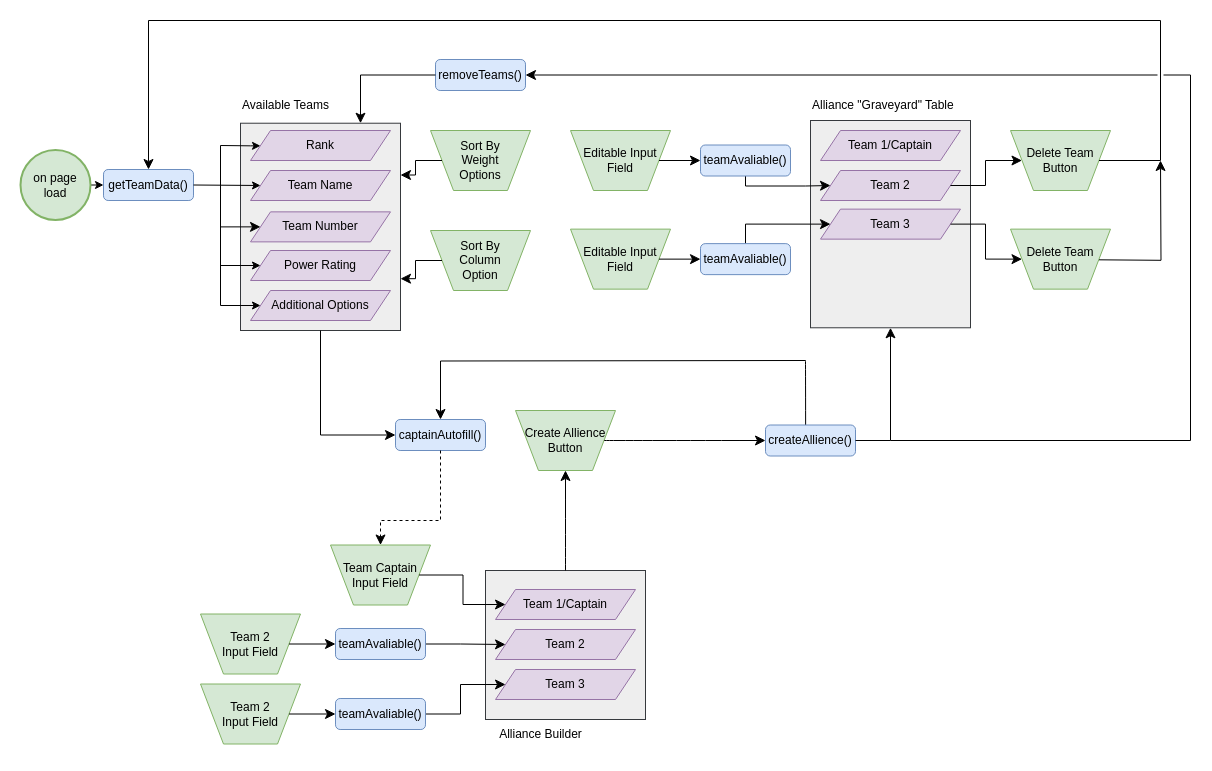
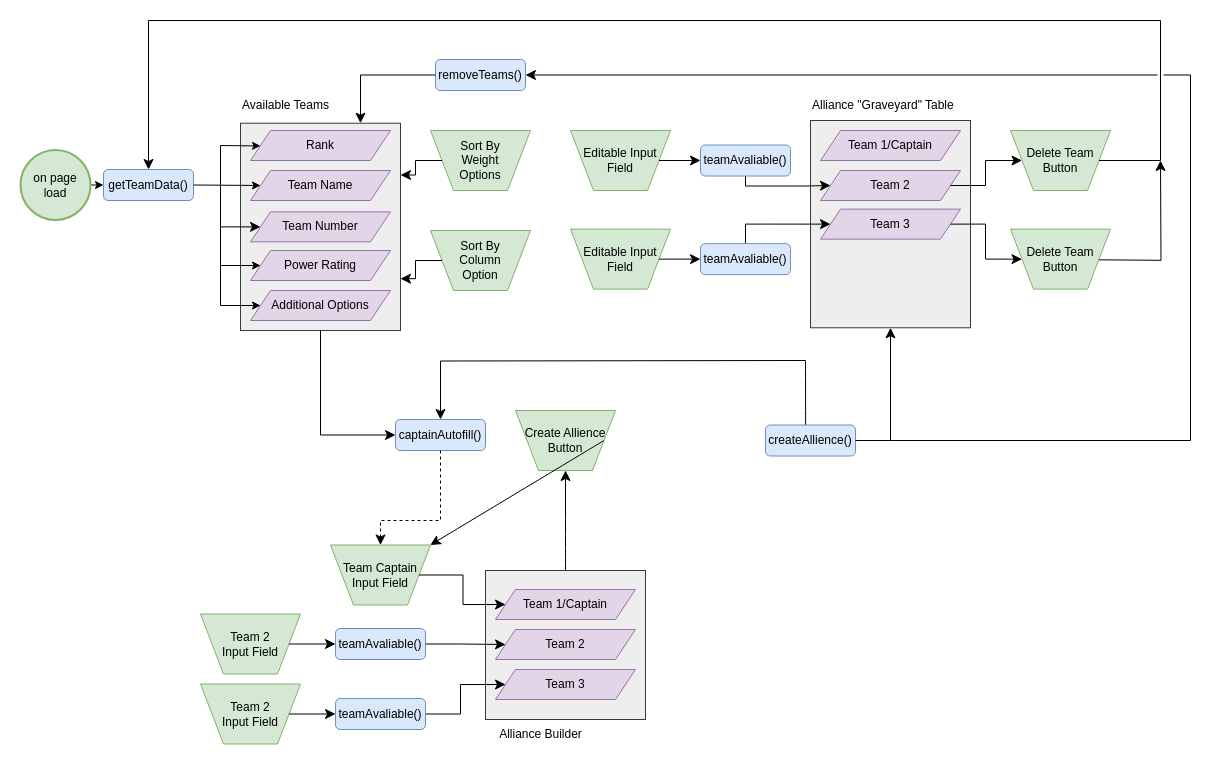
  <mxCell id="0" />
  <mxCell id="1" parent="0" />
  <mxCell id="2" value="" style="group" connectable="0" vertex="1" parent="1"><mxGeometry x="240" y="90" width="160" height="240" as="geometry" /></mxCell>
  <mxCell id="3" value="" style="rounded=0;whiteSpace=wrap;html=1;fillColor=#eeeeee;strokeColor=#36393d;" vertex="1" parent="2"><mxGeometry y="32.724" width="160" height="207.276" as="geometry" /></mxCell>
  <mxCell id="4" value="Available Teams" style="text;html=1;align=left;verticalAlign=middle;resizable=0;points=[];autosize=1;strokeColor=none;fillColor=none;" vertex="1" parent="2"><mxGeometry width="110" height="30" as="geometry" /></mxCell>
  <mxCell id="5" value="Power Rating" style="shape=parallelogram;perimeter=parallelogramPerimeter;whiteSpace=wrap;html=1;fixedSize=1;rounded=0;fillColor=#E1D5E7;strokeColor=#9673a6;" vertex="1" parent="2"><mxGeometry x="10" y="160" width="140" height="30" as="geometry" /></mxCell>
  <mxCell id="6" value="Additional Options" style="shape=parallelogram;perimeter=parallelogramPerimeter;whiteSpace=wrap;html=1;fixedSize=1;rounded=0;fillColor=#E1D5E7;strokeColor=#9673a6;" vertex="1" parent="2"><mxGeometry x="10" y="200" width="140" height="30" as="geometry" /></mxCell>
  <mxCell id="7" value="Team Number" style="shape=parallelogram;perimeter=parallelogramPerimeter;whiteSpace=wrap;html=1;fixedSize=1;rounded=0;fillColor=#E1D5E7;strokeColor=#9673a6;" vertex="1" parent="2"><mxGeometry x="10" y="121.36" width="140" height="30" as="geometry" /></mxCell>
  <mxCell id="8" value="getTeamData()" style="rounded=1;whiteSpace=wrap;html=1;fillColor=#dae8fc;strokeColor=#6c8ebf;" vertex="1" parent="1"><mxGeometry x="103" y="169" width="90" height="31" as="geometry" /></mxCell>
  <mxCell id="9" style="edgeStyle=orthogonalEdgeStyle;rounded=0;orthogonalLoop=1;jettySize=auto;html=1;exitX=1;exitY=0.5;exitDx=0;exitDy=0;exitPerimeter=0;entryX=0;entryY=0.5;entryDx=0;entryDy=0;" edge="1" parent="1" source="10" target="8"><mxGeometry relative="1" as="geometry" /></mxCell>
  <mxCell id="10" value="on page load" style="strokeWidth=2;html=1;shape=mxgraph.flowchart.start_2;whiteSpace=wrap;fillColor=#d5e8d4;strokeColor=#82b366;" vertex="1" parent="1"><mxGeometry x="20" y="149.5" width="70" height="70" as="geometry" /></mxCell>
  <mxCell id="11" value="" style="endArrow=classic;html=1;rounded=0;exitX=1;exitY=0.5;exitDx=0;exitDy=0;" edge="1" parent="1" source="8"><mxGeometry width="50" height="50" relative="1" as="geometry"><mxPoint x="250" y="260" as="sourcePoint" /><mxPoint x="260" y="185" as="targetPoint" /></mxGeometry></mxCell>
  <mxCell id="12" value="" style="endArrow=classic;html=1;rounded=0;" edge="1" parent="1"><mxGeometry width="50" height="50" relative="1" as="geometry"><mxPoint x="220" y="190" as="sourcePoint" /><mxPoint x="260" y="145.33" as="targetPoint" /><Array as="points"><mxPoint x="220" y="145" /><mxPoint x="250" y="145.33" /></Array></mxGeometry></mxCell>
  <mxCell id="13" value="" style="endArrow=classic;html=1;rounded=0;entryX=0;entryY=0.5;entryDx=0;entryDy=0;" edge="1" parent="1" target="5"><mxGeometry width="50" height="50" relative="1" as="geometry"><mxPoint x="220" y="180" as="sourcePoint" /><mxPoint x="260" y="225.33" as="targetPoint" /><Array as="points"><mxPoint x="220" y="265" /></Array></mxGeometry></mxCell>
  <mxCell id="14" value="Team Name" style="shape=parallelogram;perimeter=parallelogramPerimeter;whiteSpace=wrap;html=1;fixedSize=1;rounded=0;fillColor=#E1D5E7;strokeColor=#9673a6;" vertex="1" parent="1"><mxGeometry x="250" y="170" width="140" height="30" as="geometry" /></mxCell>
  <mxCell id="15" value="Rank" style="shape=parallelogram;perimeter=parallelogramPerimeter;whiteSpace=wrap;html=1;fixedSize=1;rounded=0;fillColor=#E1D5E7;strokeColor=#9673a6;" vertex="1" parent="1"><mxGeometry x="250" y="130" width="140" height="30" as="geometry" /></mxCell>
  <mxCell id="16" value="" style="endArrow=classic;html=1;rounded=0;entryX=0;entryY=0.5;entryDx=0;entryDy=0;" edge="1" parent="1" target="6"><mxGeometry width="50" height="50" relative="1" as="geometry"><mxPoint x="220" y="220" as="sourcePoint" /><mxPoint x="330" y="110" as="targetPoint" /><Array as="points"><mxPoint x="220" y="305" /></Array></mxGeometry></mxCell>
  <mxCell id="17" value="captainAutofill()" style="rounded=1;whiteSpace=wrap;html=1;fillColor=#dae8fc;strokeColor=#6c8ebf;" vertex="1" parent="1"><mxGeometry x="395" y="419" width="90" height="31" as="geometry" /></mxCell>
  <mxCell id="18" value="" style="rounded=0;whiteSpace=wrap;html=1;fillColor=#eeeeee;strokeColor=#36393d;" vertex="1" parent="1"><mxGeometry x="485" y="570" width="160" height="149" as="geometry" /></mxCell>
  <mxCell id="19" value="Team 1/Captain" style="shape=parallelogram;perimeter=parallelogramPerimeter;whiteSpace=wrap;html=1;fixedSize=1;rounded=0;fillColor=#e1d5e7;strokeColor=#9673a6;" vertex="1" parent="1"><mxGeometry x="495" y="589" width="140" height="30" as="geometry" /></mxCell>
  <mxCell id="20" value="Team 2" style="shape=parallelogram;perimeter=parallelogramPerimeter;whiteSpace=wrap;html=1;fixedSize=1;rounded=0;fillColor=#e1d5e7;strokeColor=#9673a6;" vertex="1" parent="1"><mxGeometry x="495" y="629" width="140" height="30" as="geometry" /></mxCell>
  <mxCell id="21" value="Team 3" style="shape=parallelogram;perimeter=parallelogramPerimeter;whiteSpace=wrap;html=1;fixedSize=1;rounded=0;fillColor=#e1d5e7;strokeColor=#9673a6;" vertex="1" parent="1"><mxGeometry x="495" y="669" width="140" height="30" as="geometry" /></mxCell>
  <mxCell id="22" value="Alliance Builder" style="text;html=1;align=center;verticalAlign=middle;resizable=0;points=[];autosize=1;strokeColor=none;fillColor=none;" vertex="1" parent="1"><mxGeometry x="485" y="719" width="110" height="30" as="geometry" /></mxCell>
  <mxCell id="23" value="Create Allience&lt;br&gt;Button" style="verticalLabelPosition=middle;verticalAlign=middle;html=1;shape=trapezoid;perimeter=trapezoidPerimeter;whiteSpace=wrap;size=0.23;arcSize=10;flipV=1;labelPosition=center;align=center;fillColor=#d5e8d4;strokeColor=#82b366;" vertex="1" parent="1"><mxGeometry x="515" y="410" width="100" height="60" as="geometry" /></mxCell>
  <mxCell id="24" value="" style="endArrow=classic;html=1;rounded=0;fontSize=12;startSize=8;endSize=8;curved=1;exitX=0.5;exitY=0;exitDx=0;exitDy=0;entryX=0.5;entryY=1;entryDx=0;entryDy=0;" edge="1" parent="1" source="18" target="23"><mxGeometry width="50" height="50" relative="1" as="geometry"><mxPoint x="495" y="420" as="sourcePoint" /><mxPoint x="545" y="370" as="targetPoint" /></mxGeometry></mxCell>
- <mxCell id="25" value="" style="endArrow=classic;html=1;rounded=0;fontSize=12;startSize=8;endSize=8;curved=1;exitX=1;exitY=0.5;exitDx=0;exitDy=0;entryX=0;entryY=0.5;entryDx=0;entryDy=0;" edge="1" parent="1" source="23" target="30"><mxGeometry width="50" height="50" relative="1" as="geometry"><mxPoint x="735" y="440" as="sourcePoint" /><mxPoint x="765" y="439" as="targetPoint" /></mxGeometry></mxCell>
+ <mxCell id="25" value="" style="endArrow=classic;html=1;rounded=0;fontSize=12;startSize=8;endSize=8;curved=1;exitX=1;exitY=0.5;exitDx=0;exitDy=0;" edge="1" parent="1" source="23" target="47"><mxGeometry width="50" height="50" relative="1" as="geometry"><mxPoint x="735" y="440" as="sourcePoint" /><mxPoint x="765" y="439" as="targetPoint" /></mxGeometry></mxCell>
  <mxCell id="26" value="" style="endArrow=none;html=1;rounded=0;fontSize=12;startSize=8;endSize=8;curved=1;entryX=0.446;entryY=0.019;entryDx=0;entryDy=0;entryPerimeter=0;" edge="1" parent="1" target="30"><mxGeometry width="50" height="50" relative="1" as="geometry"><mxPoint x="805" y="360" as="sourcePoint" /><mxPoint x="815" y="426" as="targetPoint" /></mxGeometry></mxCell>
  <mxCell id="27" value="" style="endArrow=classic;html=1;rounded=0;fontSize=12;startSize=8;endSize=8;edgeStyle=orthogonalEdgeStyle;" edge="1" parent="1" target="17"><mxGeometry width="50" height="50" relative="1" as="geometry"><mxPoint x="805" y="360" as="sourcePoint" /><mxPoint x="445" y="350" as="targetPoint" /></mxGeometry></mxCell>
  <mxCell id="28" value="Team 2 &lt;br&gt;Input Field" style="verticalLabelPosition=middle;verticalAlign=middle;html=1;shape=trapezoid;perimeter=trapezoidPerimeter;whiteSpace=wrap;size=0.23;arcSize=10;flipV=1;labelPosition=center;align=center;fillColor=#d5e8d4;strokeColor=#82b366;" vertex="1" parent="1"><mxGeometry x="200" y="613.5" width="100" height="60" as="geometry" /></mxCell>
  <mxCell id="29" value="Team 2 &lt;br&gt;Input Field" style="verticalLabelPosition=middle;verticalAlign=middle;html=1;shape=trapezoid;perimeter=trapezoidPerimeter;whiteSpace=wrap;size=0.23;arcSize=10;flipV=1;labelPosition=center;align=center;fillColor=#d5e8d4;strokeColor=#82b366;" vertex="1" parent="1"><mxGeometry x="200" y="683.5" width="100" height="60" as="geometry" /></mxCell>
  <mxCell id="30" value="createAllience()" style="rounded=1;whiteSpace=wrap;html=1;fillColor=#dae8fc;strokeColor=#6c8ebf;" vertex="1" parent="1"><mxGeometry x="765" y="424.5" width="90" height="31" as="geometry" /></mxCell>
  <mxCell id="31" value="" style="endArrow=classic;html=1;rounded=0;fontSize=12;startSize=8;endSize=8;exitX=1;exitY=0.5;exitDx=0;exitDy=0;entryX=0;entryY=0.5;entryDx=0;entryDy=0;edgeStyle=orthogonalEdgeStyle;" edge="1" parent="1" source="67" target="20"><mxGeometry width="50" height="50" relative="1" as="geometry"><mxPoint x="445" y="610" as="sourcePoint" /><mxPoint x="495" y="560" as="targetPoint" /></mxGeometry></mxCell>
  <mxCell id="32" value="" style="endArrow=classic;html=1;rounded=0;fontSize=12;startSize=8;endSize=8;exitX=1;exitY=0.5;exitDx=0;exitDy=0;entryX=0;entryY=0.5;entryDx=0;entryDy=0;edgeStyle=orthogonalEdgeStyle;" edge="1" parent="1" source="69" target="21"><mxGeometry width="50" height="50" relative="1" as="geometry"><mxPoint x="335" y="726" as="sourcePoint" /><mxPoint x="526" y="740" as="targetPoint" /></mxGeometry></mxCell>
  <mxCell id="33" value="" style="endArrow=classic;html=1;rounded=0;fontSize=12;startSize=8;endSize=8;entryX=0;entryY=0.5;entryDx=0;entryDy=0;edgeStyle=orthogonalEdgeStyle;" edge="1" parent="1" target="7"><mxGeometry width="50" height="50" relative="1" as="geometry"><mxPoint x="220" y="180" as="sourcePoint" /><mxPoint x="510" y="150" as="targetPoint" /><Array as="points"><mxPoint x="220" y="226" /></Array></mxGeometry></mxCell>
  <mxCell id="34" value="" style="endArrow=classic;html=1;rounded=0;fontSize=12;startSize=8;endSize=8;exitX=0.5;exitY=1;exitDx=0;exitDy=0;entryX=0.5;entryY=0;entryDx=0;entryDy=0;edgeStyle=orthogonalEdgeStyle;dashed=1;" edge="1" parent="1" source="17" target="47"><mxGeometry width="50" height="50" relative="1" as="geometry"><mxPoint x="670" y="440" as="sourcePoint" /><mxPoint x="720" y="390" as="targetPoint" /><Array as="points"><mxPoint x="440" y="520" /><mxPoint x="380" y="520" /></Array></mxGeometry></mxCell>
  <mxCell id="35" value="" style="endArrow=classic;html=1;rounded=0;fontSize=12;startSize=8;endSize=8;exitX=0.5;exitY=1;exitDx=0;exitDy=0;entryX=0;entryY=0.5;entryDx=0;entryDy=0;edgeStyle=orthogonalEdgeStyle;" edge="1" parent="1" source="3" target="17"><mxGeometry width="50" height="50" relative="1" as="geometry"><mxPoint x="500" y="390" as="sourcePoint" /><mxPoint x="550" y="340" as="targetPoint" /></mxGeometry></mxCell>
  <mxCell id="36" value="" style="group" connectable="0" vertex="1" parent="1"><mxGeometry x="810" y="90" width="170" height="240" as="geometry" /></mxCell>
  <mxCell id="37" value="" style="rounded=0;whiteSpace=wrap;html=1;fillColor=#eeeeee;strokeColor=#36393d;" vertex="1" parent="36"><mxGeometry y="30.004" width="160" height="207.276" as="geometry" /></mxCell>
  <mxCell id="38" value="Alliance &quot;Graveyard&quot; Table&amp;nbsp;" style="text;html=1;align=left;verticalAlign=middle;resizable=0;points=[];autosize=1;strokeColor=none;fillColor=none;" vertex="1" parent="36"><mxGeometry width="170" height="30" as="geometry" /></mxCell>
  <mxCell id="39" value="Team 2" style="shape=parallelogram;perimeter=parallelogramPerimeter;whiteSpace=wrap;html=1;fixedSize=1;rounded=0;fillColor=#E1D5E7;strokeColor=#9673a6;" vertex="1" parent="36"><mxGeometry x="10" y="80" width="140" height="30" as="geometry" /></mxCell>
  <mxCell id="40" value="Team 3" style="shape=parallelogram;perimeter=parallelogramPerimeter;whiteSpace=wrap;html=1;fixedSize=1;rounded=0;fillColor=#E1D5E7;strokeColor=#9673a6;" vertex="1" parent="36"><mxGeometry x="10" y="118.64" width="140" height="30" as="geometry" /></mxCell>
  <mxCell id="41" value="Team 1/Captain" style="shape=parallelogram;perimeter=parallelogramPerimeter;whiteSpace=wrap;html=1;fixedSize=1;rounded=0;fillColor=#E1D5E7;strokeColor=#9673a6;" vertex="1" parent="36"><mxGeometry x="10" y="40.0" width="140" height="30" as="geometry" /></mxCell>
  <mxCell id="42" value="" style="endArrow=classic;html=1;rounded=0;fontSize=12;startSize=8;endSize=8;exitX=1;exitY=0.5;exitDx=0;exitDy=0;entryX=0.5;entryY=1;entryDx=0;entryDy=0;edgeStyle=orthogonalEdgeStyle;" edge="1" parent="1" source="30" target="37"><mxGeometry width="50" height="50" relative="1" as="geometry"><mxPoint x="560" y="240" as="sourcePoint" /><mxPoint y="220" as="targetPoint" x="850" /><Array as="points"><mxPoint x="890" y="440" /></Array></mxGeometry></mxCell>
  <mxCell id="43" value="Sort By&lt;br&gt;Weight&lt;br&gt;Options" style="verticalLabelPosition=middle;verticalAlign=middle;html=1;shape=trapezoid;perimeter=trapezoidPerimeter;whiteSpace=wrap;size=0.23;arcSize=10;flipV=1;labelPosition=center;align=center;fillColor=#d5e8d4;strokeColor=#82b366;" vertex="1" parent="1"><mxGeometry x="430" y="130" width="100" height="60" as="geometry" /></mxCell>
  <mxCell id="44" value="Sort By&lt;br&gt;Column&lt;br&gt;Option" style="verticalLabelPosition=middle;verticalAlign=middle;html=1;shape=trapezoid;perimeter=trapezoidPerimeter;whiteSpace=wrap;size=0.23;arcSize=10;flipV=1;labelPosition=center;align=center;fillColor=#d5e8d4;strokeColor=#82b366;" vertex="1" parent="1"><mxGeometry x="430" y="230" width="100" height="60" as="geometry" /></mxCell>
  <mxCell id="45" value="" style="endArrow=classic;html=1;rounded=0;fontSize=12;startSize=8;endSize=8;exitX=0;exitY=0.5;exitDx=0;exitDy=0;entryX=1;entryY=0.25;entryDx=0;entryDy=0;edgeStyle=orthogonalEdgeStyle;" edge="1" parent="1" source="43" target="3"><mxGeometry width="50" height="50" relative="1" as="geometry"><mxPoint x="390" y="260" as="sourcePoint" /><mxPoint x="440" y="210" as="targetPoint" /></mxGeometry></mxCell>
  <mxCell id="46" value="" style="endArrow=classic;html=1;rounded=0;fontSize=12;startSize=8;endSize=8;exitX=0;exitY=0.5;exitDx=0;exitDy=0;entryX=1;entryY=0.75;entryDx=0;entryDy=0;edgeStyle=orthogonalEdgeStyle;" edge="1" parent="1" source="44" target="3"><mxGeometry width="50" height="50" relative="1" as="geometry"><mxPoint x="390" y="260" as="sourcePoint" /><mxPoint x="440" y="210" as="targetPoint" /></mxGeometry></mxCell>
  <mxCell id="47" value="Team Captain&lt;br&gt;Input Field" style="verticalLabelPosition=middle;verticalAlign=middle;html=1;shape=trapezoid;perimeter=trapezoidPerimeter;whiteSpace=wrap;size=0.23;arcSize=10;flipV=1;labelPosition=center;align=center;fillColor=#d5e8d4;strokeColor=#82b366;" vertex="1" parent="1"><mxGeometry x="330" y="544.5" width="100" height="60" as="geometry" /></mxCell>
  <mxCell id="48" value="" style="endArrow=classic;html=1;rounded=0;fontSize=12;startSize=8;endSize=8;exitX=1;exitY=0.5;exitDx=0;exitDy=0;entryX=0;entryY=0.5;entryDx=0;entryDy=0;edgeStyle=orthogonalEdgeStyle;" edge="1" parent="1" source="47" target="19"><mxGeometry width="50" height="50" relative="1" as="geometry"><mxPoint x="470" y="660" as="sourcePoint" /><mxPoint x="520" y="610" as="targetPoint" /></mxGeometry></mxCell>
  <mxCell id="49" value="Editable Input&lt;br&gt;Field" style="verticalLabelPosition=middle;verticalAlign=middle;html=1;shape=trapezoid;perimeter=trapezoidPerimeter;whiteSpace=wrap;size=0.23;arcSize=10;flipV=1;labelPosition=center;align=center;fillColor=#d5e8d4;strokeColor=#82b366;" vertex="1" parent="1"><mxGeometry x="570" y="130" width="100" height="60" as="geometry" /></mxCell>
  <mxCell id="50" value="Editable Input&lt;br&gt;Field" style="verticalLabelPosition=middle;verticalAlign=middle;html=1;shape=trapezoid;perimeter=trapezoidPerimeter;whiteSpace=wrap;size=0.23;arcSize=10;flipV=1;labelPosition=center;align=center;fillColor=#d5e8d4;strokeColor=#82b366;" vertex="1" parent="1"><mxGeometry x="570" y="228.64" width="100" height="60" as="geometry" /></mxCell>
  <mxCell id="51" value="" style="endArrow=classic;html=1;rounded=0;fontSize=12;startSize=8;endSize=8;exitX=0.5;exitY=1;exitDx=0;exitDy=0;entryX=0;entryY=0.5;entryDx=0;entryDy=0;edgeStyle=orthogonalEdgeStyle;" edge="1" parent="1" source="65" target="39"><mxGeometry width="50" height="50" relative="1" as="geometry"><mxPoint x="640" y="330" as="sourcePoint" /><mxPoint x="690" y="280" as="targetPoint" /></mxGeometry></mxCell>
  <mxCell id="52" value="" style="endArrow=classic;html=1;rounded=0;fontSize=12;startSize=8;endSize=8;exitX=0.5;exitY=0;exitDx=0;exitDy=0;entryX=0;entryY=0.5;entryDx=0;entryDy=0;edgeStyle=orthogonalEdgeStyle;" edge="1" parent="1" source="63" target="40"><mxGeometry width="50" height="50" relative="1" as="geometry"><mxPoint x="640" y="330" as="sourcePoint" /><mxPoint x="690" y="280" as="targetPoint" /><Array as="points"><mxPoint x="745" y="224" /></Array></mxGeometry></mxCell>
  <mxCell id="53" value="" style="endArrow=classic;html=1;rounded=0;fontSize=12;startSize=8;endSize=8;exitX=1;exitY=0.5;exitDx=0;exitDy=0;entryX=0;entryY=0.5;entryDx=0;entryDy=0;edgeStyle=orthogonalEdgeStyle;" edge="1" parent="1" source="40" target="56"><mxGeometry width="50" height="50" relative="1" as="geometry"><mxPoint x="910" y="370" as="sourcePoint" /><mxPoint x="1020" y="224" as="targetPoint" /></mxGeometry></mxCell>
  <mxCell id="54" value="" style="endArrow=classic;html=1;rounded=0;fontSize=12;startSize=8;endSize=8;exitX=1;exitY=0.5;exitDx=0;exitDy=0;entryX=0;entryY=0.5;entryDx=0;entryDy=0;edgeStyle=orthogonalEdgeStyle;" edge="1" parent="1" source="39" target="55"><mxGeometry width="50" height="50" relative="1" as="geometry"><mxPoint x="1020" y="330" as="sourcePoint" /><mxPoint x="1020" y="185" as="targetPoint" /></mxGeometry></mxCell>
  <mxCell id="55" value="Delete Team&lt;br&gt;Button" style="verticalLabelPosition=middle;verticalAlign=middle;html=1;shape=trapezoid;perimeter=trapezoidPerimeter;whiteSpace=wrap;size=0.23;arcSize=10;flipV=1;labelPosition=center;align=center;fillColor=#d5e8d4;strokeColor=#82b366;" vertex="1" parent="1"><mxGeometry x="1010" y="130" width="100" height="60" as="geometry" /></mxCell>
  <mxCell id="56" value="Delete Team&lt;br&gt;Button" style="verticalLabelPosition=middle;verticalAlign=middle;html=1;shape=trapezoid;perimeter=trapezoidPerimeter;whiteSpace=wrap;size=0.23;arcSize=10;flipV=1;labelPosition=center;align=center;fillColor=#d5e8d4;strokeColor=#82b366;" vertex="1" parent="1"><mxGeometry x="1010" y="228.64" width="100" height="60" as="geometry" /></mxCell>
  <mxCell id="57" value="" style="endArrow=classic;html=1;rounded=0;fontSize=12;startSize=8;endSize=8;exitX=1;exitY=0.5;exitDx=0;exitDy=0;edgeStyle=orthogonalEdgeStyle;" edge="1" parent="1" source="55" target="8"><mxGeometry width="50" height="50" relative="1" as="geometry"><mxPoint x="700" y="330" as="sourcePoint" /><mxPoint x="1050" y="60" as="targetPoint" /><Array as="points"><mxPoint x="1160" y="160" /><mxPoint x="1160" y="20" /><mxPoint x="148" y="20" /></Array></mxGeometry></mxCell>
  <mxCell id="58" value="" style="endArrow=classic;html=1;rounded=0;fontSize=12;startSize=8;endSize=8;exitX=1;exitY=0.5;exitDx=0;exitDy=0;edgeStyle=orthogonalEdgeStyle;" edge="1" parent="1"><mxGeometry width="50" height="50" relative="1" as="geometry"><mxPoint x="1098.5" y="259.32" as="sourcePoint" /><mxPoint x="1160" y="160" as="targetPoint" /></mxGeometry></mxCell>
  <mxCell id="59" value="removeTeams()" style="rounded=1;whiteSpace=wrap;html=1;fillColor=#dae8fc;strokeColor=#6c8ebf;" vertex="1" parent="1"><mxGeometry x="435" y="59" width="90" height="31" as="geometry" /></mxCell>
  <mxCell id="60" value="" style="endArrow=classic;html=1;rounded=0;fontSize=12;startSize=8;endSize=8;entryX=1;entryY=0.5;entryDx=0;entryDy=0;edgeStyle=orthogonalEdgeStyle;jumpStyle=gap;" edge="1" parent="1" target="59"><mxGeometry width="50" height="50" relative="1" as="geometry"><mxPoint x="890" y="440" as="sourcePoint" /><mxPoint x="560" y="240" as="targetPoint" /><Array as="points"><mxPoint x="1190" y="440" /><mxPoint x="1190" y="75" /></Array></mxGeometry></mxCell>
  <mxCell id="61" value="" style="endArrow=classic;html=1;rounded=0;fontSize=12;startSize=8;endSize=8;exitX=0;exitY=0.5;exitDx=0;exitDy=0;entryX=0.75;entryY=0;entryDx=0;entryDy=0;edgeStyle=orthogonalEdgeStyle;" edge="1" parent="1" source="59" target="3"><mxGeometry width="50" height="50" relative="1" as="geometry"><mxPoint x="510" y="290" as="sourcePoint" /><mxPoint x="560" y="240" as="targetPoint" /></mxGeometry></mxCell>
  <mxCell id="62" value="" style="endArrow=classic;html=1;rounded=0;fontSize=12;startSize=8;endSize=8;exitX=1;exitY=0.5;exitDx=0;exitDy=0;entryX=0;entryY=0.5;entryDx=0;entryDy=0;edgeStyle=orthogonalEdgeStyle;" edge="1" parent="1" source="50" target="63"><mxGeometry width="50" height="50" relative="1" as="geometry"><mxPoint x="658" y="259" as="sourcePoint" /><mxPoint x="830" y="224" as="targetPoint" /></mxGeometry></mxCell>
  <mxCell id="63" value="teamAvaliable()" style="rounded=1;whiteSpace=wrap;html=1;fillColor=#dae8fc;strokeColor=#6c8ebf;" vertex="1" parent="1"><mxGeometry x="700" y="243.14" width="90" height="31" as="geometry" /></mxCell>
  <mxCell id="64" value="" style="endArrow=classic;html=1;rounded=0;fontSize=12;startSize=8;endSize=8;exitX=1;exitY=0.5;exitDx=0;exitDy=0;entryX=0;entryY=0.5;entryDx=0;entryDy=0;edgeStyle=orthogonalEdgeStyle;" edge="1" parent="1" source="49" target="65"><mxGeometry width="50" height="50" relative="1" as="geometry"><mxPoint x="658" y="160" as="sourcePoint" /><mxPoint x="830" y="185" as="targetPoint" /></mxGeometry></mxCell>
  <mxCell id="65" value="teamAvaliable()" style="rounded=1;whiteSpace=wrap;html=1;fillColor=#dae8fc;strokeColor=#6c8ebf;" vertex="1" parent="1"><mxGeometry x="700" y="144.5" width="90" height="31" as="geometry" /></mxCell>
  <mxCell id="66" value="" style="endArrow=classic;html=1;rounded=0;fontSize=12;startSize=8;endSize=8;exitX=1;exitY=0.5;exitDx=0;exitDy=0;entryX=0;entryY=0.5;entryDx=0;entryDy=0;edgeStyle=orthogonalEdgeStyle;" edge="1" parent="1" source="28" target="67"><mxGeometry width="50" height="50" relative="1" as="geometry"><mxPoint x="318" y="644" as="sourcePoint" /><mxPoint x="505" y="644" as="targetPoint" /></mxGeometry></mxCell>
  <mxCell id="67" value="teamAvaliable()" style="rounded=1;whiteSpace=wrap;html=1;fillColor=#dae8fc;strokeColor=#6c8ebf;" vertex="1" parent="1"><mxGeometry x="335" y="628" width="90" height="31" as="geometry" /></mxCell>
  <mxCell id="68" value="" style="endArrow=classic;html=1;rounded=0;fontSize=12;startSize=8;endSize=8;exitX=1;exitY=0.5;exitDx=0;exitDy=0;entryX=0;entryY=0.5;entryDx=0;entryDy=0;edgeStyle=orthogonalEdgeStyle;" edge="1" parent="1" source="29" target="69"><mxGeometry width="50" height="50" relative="1" as="geometry"><mxPoint x="318" y="714" as="sourcePoint" /><mxPoint x="505" y="684" as="targetPoint" /></mxGeometry></mxCell>
  <mxCell id="69" value="teamAvaliable()" style="rounded=1;whiteSpace=wrap;html=1;fillColor=#dae8fc;strokeColor=#6c8ebf;" vertex="1" parent="1"><mxGeometry x="335" y="698" width="90" height="31" as="geometry" /></mxCell>
